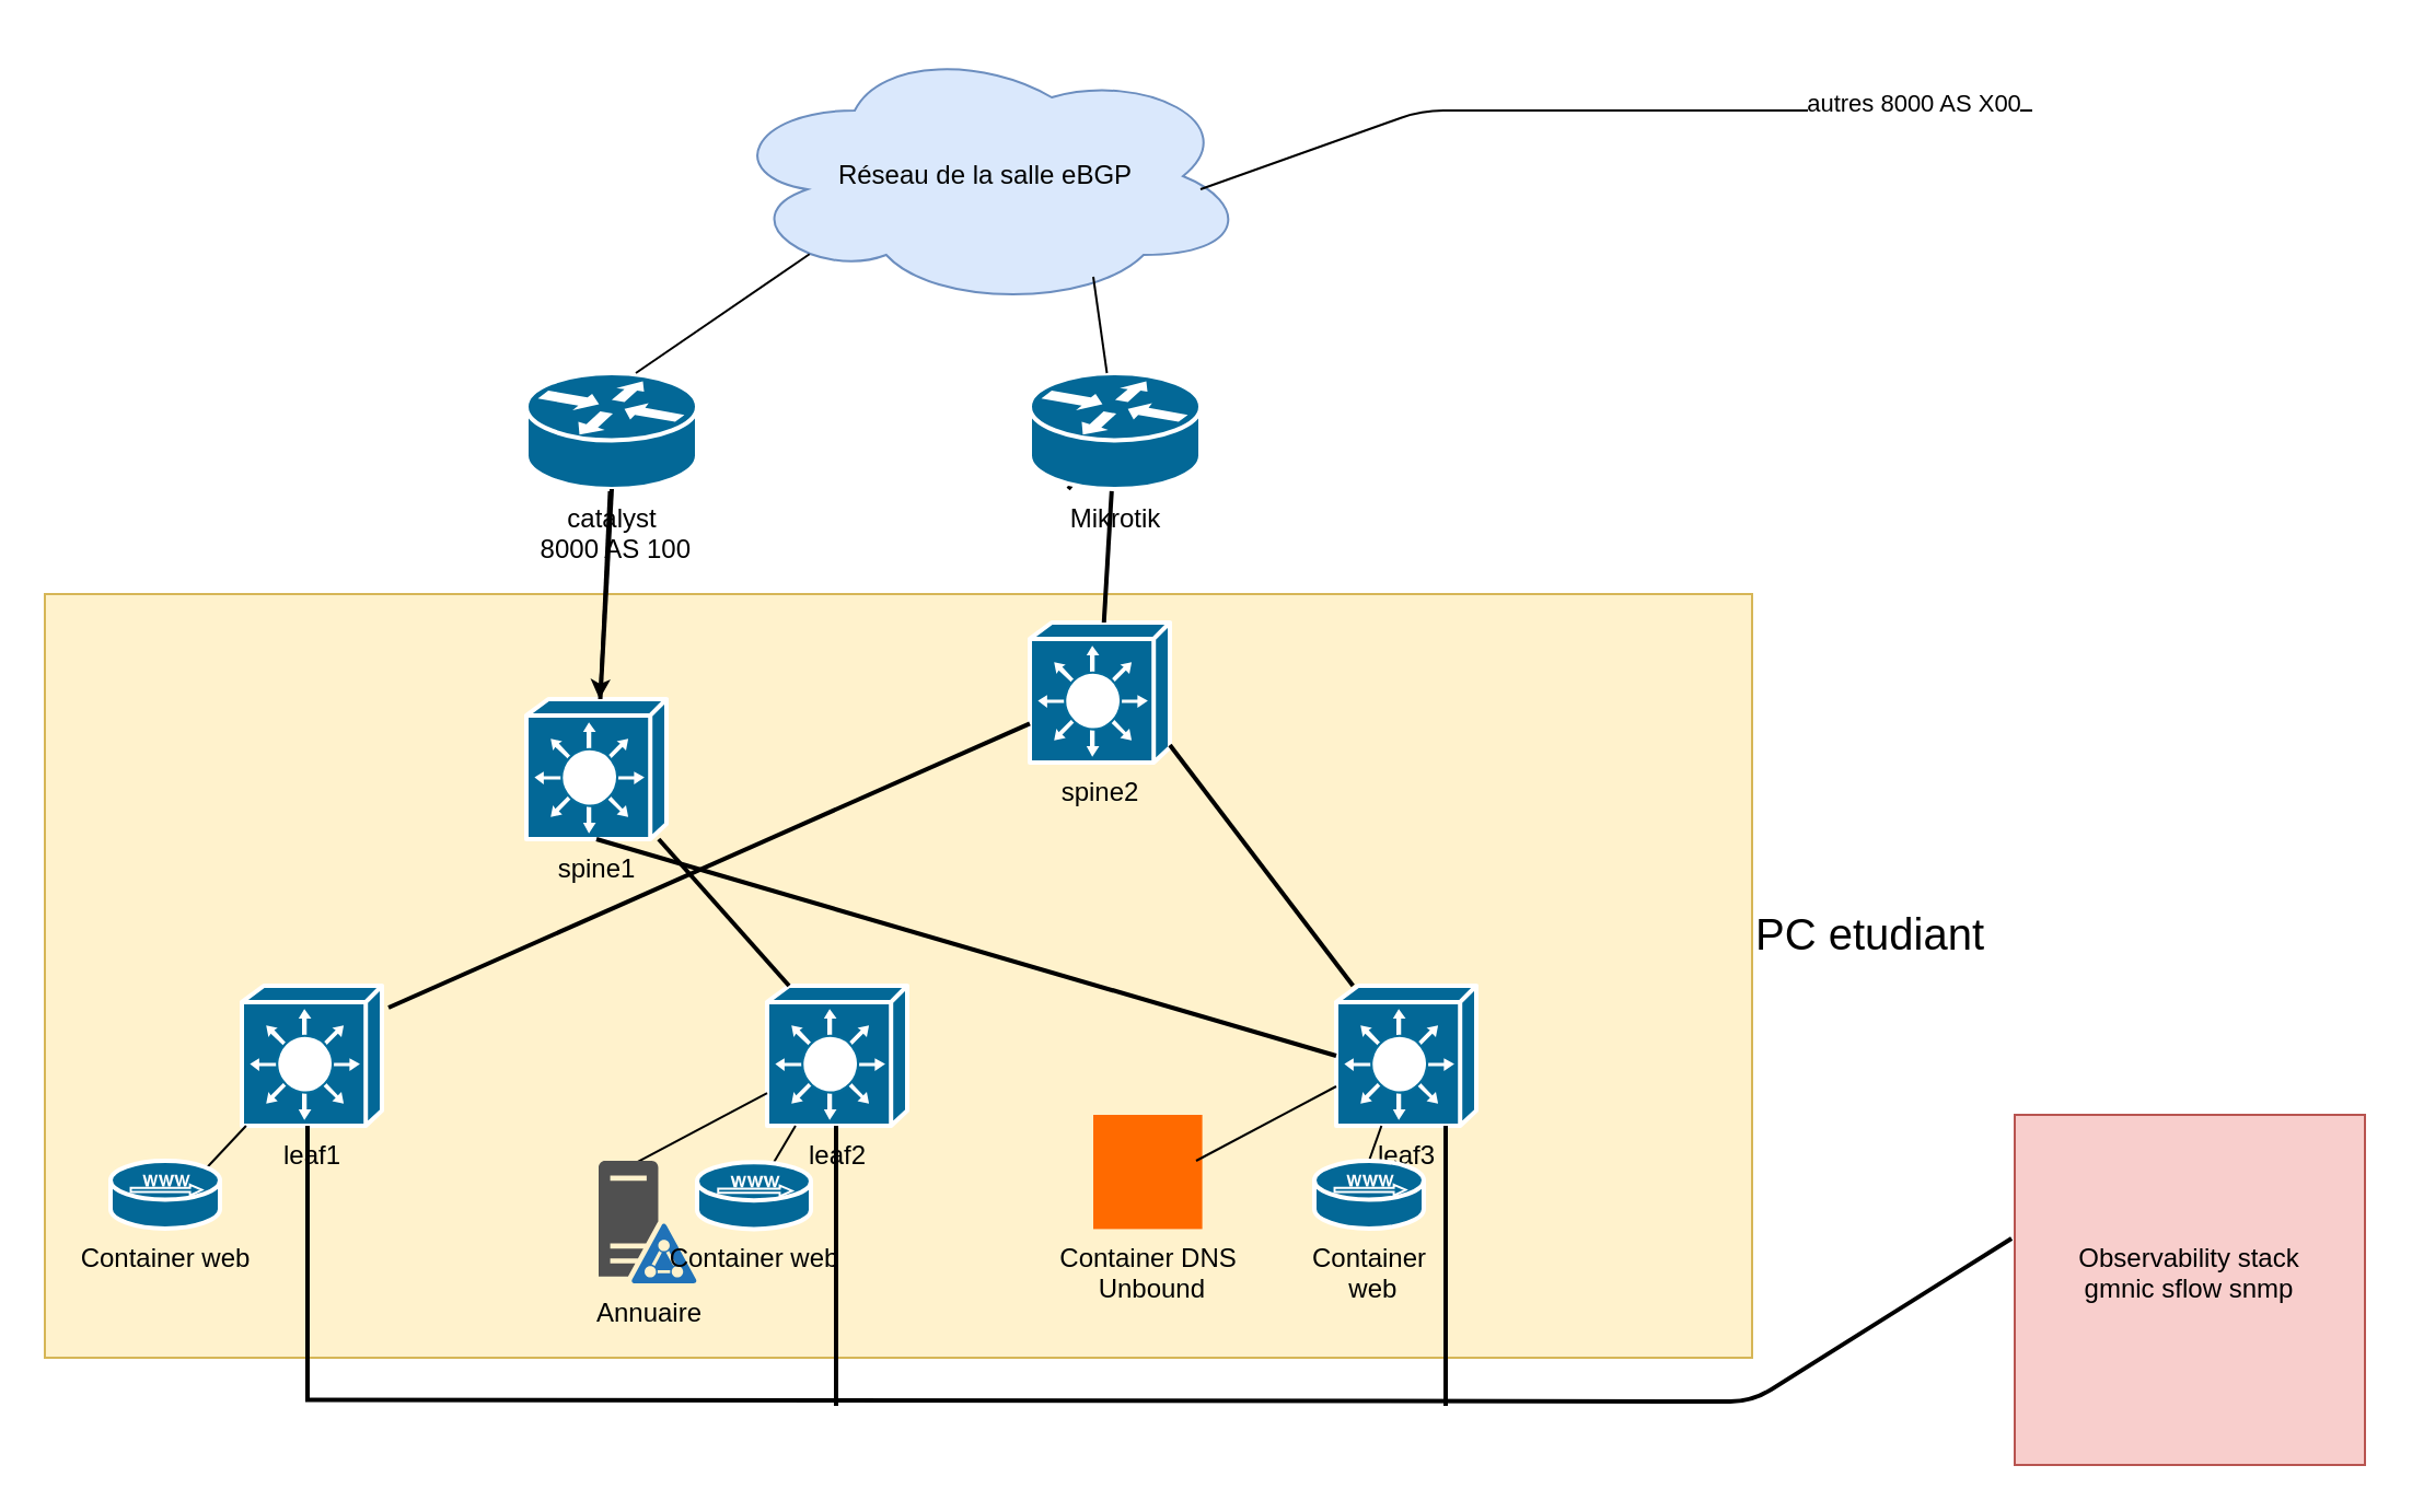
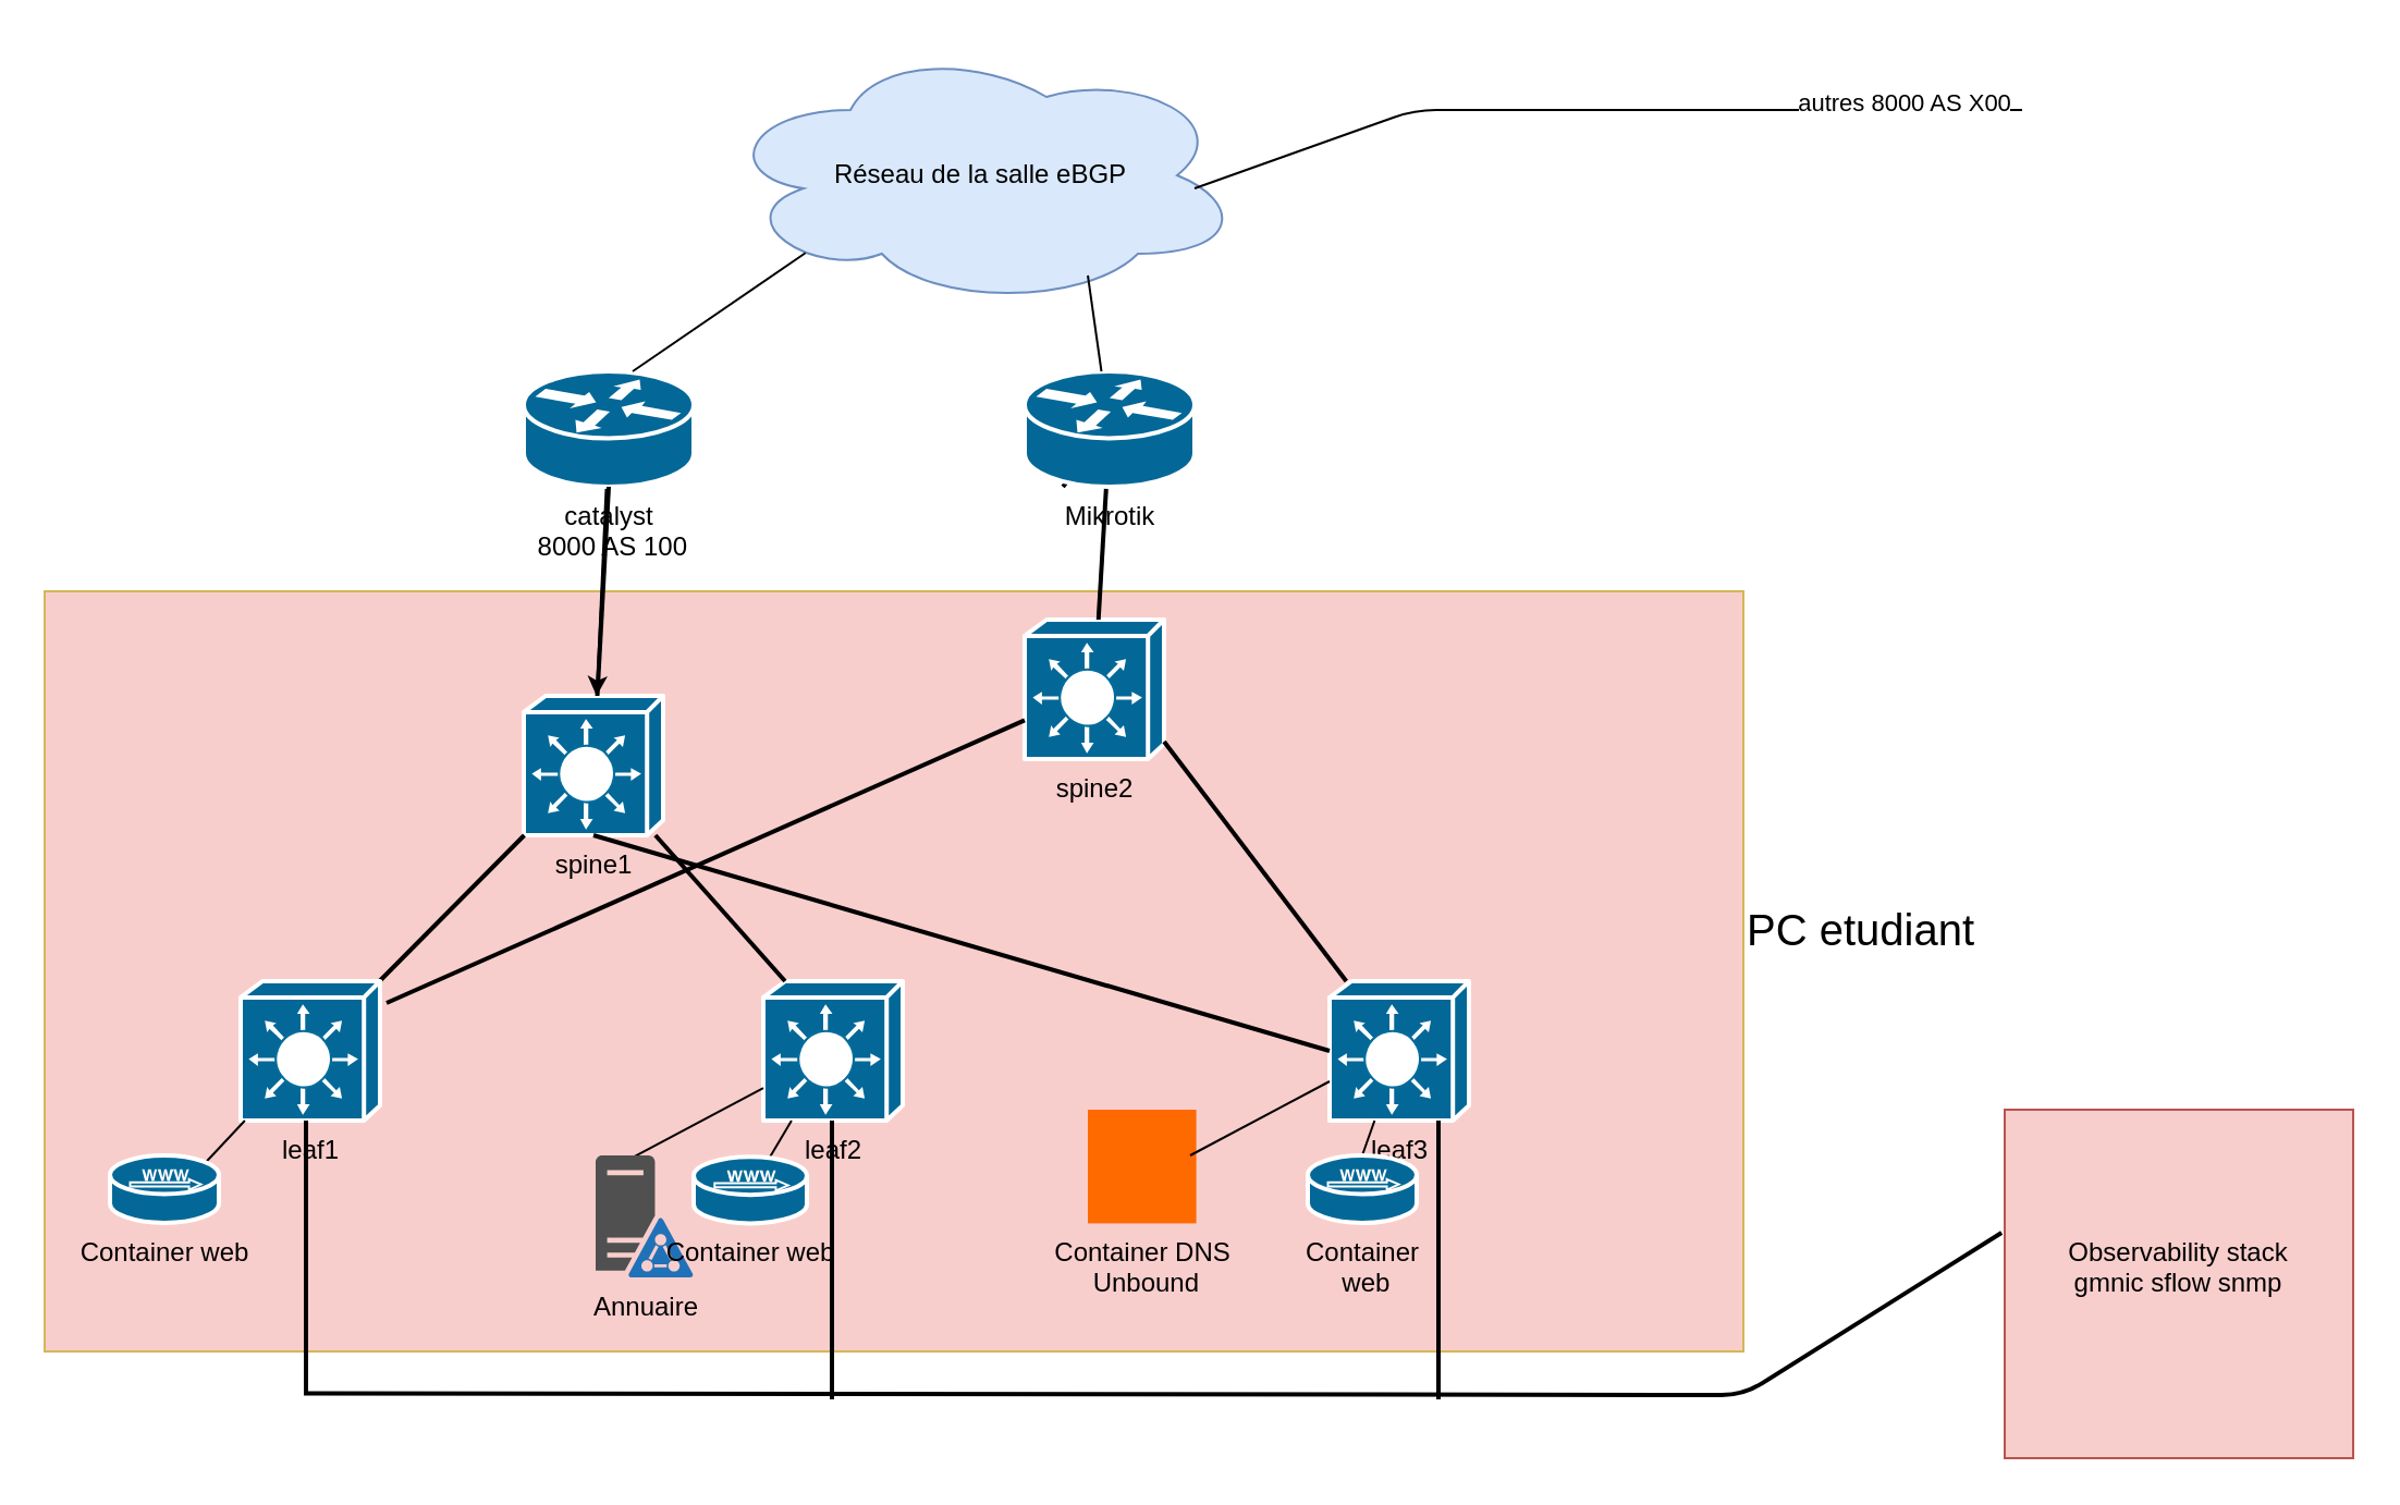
  <mxCell id="0" />
  <mxCell id="1" parent="0" />
- <mxCell id="2" value="&lt;font style=&quot;font-size: 20px;&quot;&gt;PC etudiant&amp;nbsp;&lt;/font&gt;&lt;div&gt;&lt;font style=&quot;font-size: 20px;&quot; color=&quot;#000000&quot;&gt;&lt;br&gt;&lt;/font&gt;&lt;div&gt;&lt;br&gt;&lt;/div&gt;&lt;/div&gt;" style="rounded=0;whiteSpace=wrap;html=1;fillColor=#fff2cc;strokeColor=#d6b656;labelPosition=right;verticalLabelPosition=middle;align=left;verticalAlign=middle;" parent="1" vertex="1"><mxGeometry x="20" y="271" width="780" height="349" as="geometry" /></mxCell>
+ <mxCell id="2" value="&lt;font style=&quot;font-size: 20px;&quot;&gt;PC etudiant&amp;nbsp;&lt;/font&gt;&lt;div&gt;&lt;font style=&quot;font-size: 20px;&quot; color=&quot;#000000&quot;&gt;&lt;br&gt;&lt;/font&gt;&lt;div&gt;&lt;br&gt;&lt;/div&gt;&lt;/div&gt;" style="rounded=0;whiteSpace=wrap;html=1;fillColor=#f8cecc;strokeColor=#d6b656;labelPosition=right;verticalLabelPosition=middle;align=left;verticalAlign=middle;" parent="1" vertex="1"><mxGeometry x="20" y="271" width="780" height="349" as="geometry" /></mxCell>
  <mxCell id="3" value="spine1&lt;div&gt;&lt;br&gt;&lt;/div&gt;" style="shape=mxgraph.cisco.switches.layer_3_switch;sketch=0;html=1;pointerEvents=1;dashed=0;fillColor=#036897;strokeColor=#ffffff;strokeWidth=2;verticalLabelPosition=bottom;verticalAlign=top;align=center;outlineConnect=0;" parent="1" vertex="1"><mxGeometry x="240" y="319" width="64" height="64" as="geometry" /></mxCell>
  <mxCell id="4" value="spine2" style="shape=mxgraph.cisco.switches.layer_3_switch;sketch=0;html=1;pointerEvents=1;dashed=0;fillColor=#036897;strokeColor=#ffffff;strokeWidth=2;verticalLabelPosition=bottom;verticalAlign=top;align=center;outlineConnect=0;" parent="1" vertex="1"><mxGeometry x="470" y="284" width="64" height="64" as="geometry" /></mxCell>
  <mxCell id="5" value="leaf3" style="shape=mxgraph.cisco.switches.layer_3_switch;sketch=0;html=1;pointerEvents=1;dashed=0;fillColor=#036897;strokeColor=#ffffff;strokeWidth=2;verticalLabelPosition=bottom;verticalAlign=top;align=center;outlineConnect=0;" parent="1" vertex="1"><mxGeometry x="610" y="450" width="64" height="64" as="geometry" /></mxCell>
  <mxCell id="6" value="leaf2" style="shape=mxgraph.cisco.switches.layer_3_switch;sketch=0;html=1;pointerEvents=1;dashed=0;fillColor=#036897;strokeColor=#ffffff;strokeWidth=2;verticalLabelPosition=bottom;verticalAlign=top;align=center;outlineConnect=0;" parent="1" vertex="1"><mxGeometry x="350" y="450" width="64" height="64" as="geometry" /></mxCell>
+ <mxCell id="7" style="edgeStyle=none;html=1;endArrow=none;endFill=0;strokeWidth=2;" parent="1" source="8" target="3" edge="1"><mxGeometry relative="1" as="geometry" /></mxCell>
  <mxCell id="8" value="leaf1" style="shape=mxgraph.cisco.switches.layer_3_switch;sketch=0;html=1;pointerEvents=1;dashed=0;fillColor=#036897;strokeColor=#ffffff;strokeWidth=2;verticalLabelPosition=bottom;verticalAlign=top;align=center;outlineConnect=0;" parent="1" vertex="1"><mxGeometry x="110" y="450" width="64" height="64" as="geometry" /></mxCell>
  <mxCell id="9" style="edgeStyle=none;html=1;endArrow=none;endFill=0;strokeWidth=2;" parent="1" target="4" edge="1"><mxGeometry relative="1" as="geometry"><mxPoint x="177" y="460" as="sourcePoint" /><mxPoint x="257" y="358" as="targetPoint" /></mxGeometry></mxCell>
  <mxCell id="10" style="edgeStyle=none;html=1;endArrow=none;endFill=0;strokeWidth=2;" parent="1" target="3" edge="1"><mxGeometry relative="1" as="geometry"><mxPoint x="360" y="450" as="sourcePoint" /><mxPoint x="661" y="340" as="targetPoint" /></mxGeometry></mxCell>
  <mxCell id="11" style="edgeStyle=none;html=1;endArrow=none;endFill=0;strokeWidth=2;exitX=0.5;exitY=1;exitDx=0;exitDy=0;exitPerimeter=0;entryX=0;entryY=0.5;entryDx=0;entryDy=0;entryPerimeter=0;" parent="1" source="3" target="5" edge="1"><mxGeometry relative="1" as="geometry"><mxPoint x="424" y="460" as="sourcePoint" /><mxPoint x="491" y="358" as="targetPoint" /></mxGeometry></mxCell>
  <mxCell id="12" style="edgeStyle=none;html=1;endArrow=none;endFill=0;strokeWidth=2;exitX=0.5;exitY=1;exitDx=0;exitDy=0;exitPerimeter=0;" parent="1" target="5" edge="1"><mxGeometry relative="1" as="geometry"><mxPoint x="534" y="340" as="sourcePoint" /><mxPoint x="872" y="474" as="targetPoint" /></mxGeometry></mxCell>
  <mxCell id="13" value="" style="edgeStyle=none;html=1;" parent="1" source="14" target="3" edge="1"><mxGeometry relative="1" as="geometry" /></mxCell>
  <mxCell id="14" value="catalyst&lt;div&gt;&amp;nbsp;8000 AS 100&lt;div&gt;&lt;br&gt;&lt;/div&gt;&lt;/div&gt;" style="shape=mxgraph.cisco.routers.router;sketch=0;html=1;pointerEvents=1;dashed=0;fillColor=#036897;strokeColor=#ffffff;strokeWidth=2;verticalLabelPosition=bottom;verticalAlign=top;align=center;outlineConnect=0;" parent="1" vertex="1"><mxGeometry x="240" y="170" width="78" height="53" as="geometry" /></mxCell>
  <mxCell id="15" style="edgeStyle=none;html=1;endArrow=none;endFill=0;strokeWidth=2;entryX=0.5;entryY=1;entryDx=0;entryDy=0;entryPerimeter=0;" parent="1" source="3" target="14" edge="1"><mxGeometry relative="1" as="geometry"><mxPoint x="174" y="325" as="sourcePoint" /><mxPoint x="254" y="223" as="targetPoint" /></mxGeometry></mxCell>
  <mxCell id="16" style="edgeStyle=none;html=1;endArrow=none;endFill=0;strokeWidth=2;" parent="1" source="21" edge="1"><mxGeometry relative="1" as="geometry"><mxPoint x="276" y="294" as="sourcePoint" /><mxPoint x="490" y="220" as="targetPoint" /></mxGeometry></mxCell>
  <mxCell id="17" style="edgeStyle=none;html=1;endArrow=none;endFill=0;strokeWidth=2;" parent="1" edge="1"><mxGeometry relative="1" as="geometry"><mxPoint x="140" y="640" as="sourcePoint" /><mxPoint x="140" y="514" as="targetPoint" /></mxGeometry></mxCell>
  <mxCell id="18" style="edgeStyle=none;html=1;endArrow=none;endFill=0;strokeWidth=2;" parent="1" edge="1"><mxGeometry relative="1" as="geometry"><mxPoint x="381.5" y="642" as="sourcePoint" /><mxPoint x="381.5" y="514" as="targetPoint" /></mxGeometry></mxCell>
  <mxCell id="19" style="edgeStyle=none;html=1;endArrow=none;endFill=0;strokeWidth=2;exitX=-0.009;exitY=0.353;exitDx=0;exitDy=0;exitPerimeter=0;entryX=-1;entryY=0.994;entryDx=0;entryDy=0;entryPerimeter=0;" parent="1" source="22" target="17" edge="1"><mxGeometry relative="1" as="geometry"><mxPoint x="870" y="490" as="sourcePoint" /><mxPoint x="640" y="638" as="targetPoint" /><Array as="points"><mxPoint x="800" y="640" /></Array></mxGeometry></mxCell>
  <mxCell id="20" value="" style="edgeStyle=none;html=1;endArrow=none;endFill=0;strokeWidth=2;" parent="1" source="4" target="21" edge="1"><mxGeometry relative="1" as="geometry"><mxPoint x="498" y="284" as="sourcePoint" /><mxPoint x="490" y="220" as="targetPoint" /></mxGeometry></mxCell>
  <mxCell id="21" value="&lt;div&gt;&lt;div&gt;Mikrotik&lt;/div&gt;&lt;/div&gt;" style="shape=mxgraph.cisco.routers.router;sketch=0;html=1;pointerEvents=1;dashed=0;fillColor=#036897;strokeColor=#ffffff;strokeWidth=2;verticalLabelPosition=bottom;verticalAlign=top;align=center;outlineConnect=0;" parent="1" vertex="1"><mxGeometry x="470" y="170" width="78" height="53" as="geometry" /></mxCell>
  <mxCell id="22" value="&lt;div&gt;Observability stack&lt;/div&gt;&lt;div&gt;gmnic sflow snmp&lt;/div&gt;&lt;div&gt;&lt;br&gt;&lt;/div&gt;" style="whiteSpace=wrap;html=1;aspect=fixed;fillColor=#f8cecc;strokeColor=#b85450;" parent="1" vertex="1"><mxGeometry x="920" y="509" width="160" height="160" as="geometry" /></mxCell>
  <mxCell id="23" value="Réseau de la salle eBGP" style="ellipse;shape=cloud;whiteSpace=wrap;html=1;fillColor=#dae8fc;strokeColor=#6c8ebf;" parent="1" vertex="1"><mxGeometry x="330" y="20" width="240" height="120" as="geometry" /></mxCell>
  <mxCell id="24" value="" style="endArrow=none;html=1;entryX=0.164;entryY=0.797;entryDx=0;entryDy=0;entryPerimeter=0;" parent="1" target="23" edge="1"><mxGeometry width="50" height="50" relative="1" as="geometry"><mxPoint x="290" y="170" as="sourcePoint" /><mxPoint x="340" y="120" as="targetPoint" /></mxGeometry></mxCell>
  <mxCell id="25" value="" style="endArrow=none;html=1;entryX=0.164;entryY=0.797;entryDx=0;entryDy=0;entryPerimeter=0;" parent="1" source="21" edge="1"><mxGeometry width="50" height="50" relative="1" as="geometry"><mxPoint x="420" y="180" as="sourcePoint" /><mxPoint x="499" y="126" as="targetPoint" /></mxGeometry></mxCell>
  <mxCell id="26" style="edgeStyle=none;html=1;exitX=0.88;exitY=0.1;exitDx=0;exitDy=0;exitPerimeter=0;endArrow=none;endFill=0;" parent="1" source="27" target="8" edge="1"><mxGeometry relative="1" as="geometry" /></mxCell>
  <mxCell id="27" value="Container web" style="shape=mxgraph.cisco.servers.microwebserver;sketch=0;html=1;pointerEvents=1;dashed=0;fillColor=#036897;strokeColor=#ffffff;strokeWidth=2;verticalLabelPosition=bottom;verticalAlign=top;align=center;outlineConnect=0;" parent="1" vertex="1"><mxGeometry x="50" y="530" width="50" height="31" as="geometry" /></mxCell>
  <mxCell id="28" style="html=1;exitX=0.12;exitY=0.1;exitDx=0;exitDy=0;exitPerimeter=0;endArrow=none;endFill=0;" parent="1" target="6" edge="1"><mxGeometry relative="1" as="geometry"><mxPoint x="320" y="610" as="targetPoint" /><mxPoint x="286" y="533.1" as="sourcePoint" /></mxGeometry></mxCell>
  <mxCell id="29" style="edgeStyle=none;html=1;exitX=0.5;exitY=0;exitDx=0;exitDy=0;exitPerimeter=0;endArrow=none;endFill=0;" parent="1" source="30" target="5" edge="1"><mxGeometry relative="1" as="geometry" /></mxCell>
  <mxCell id="30" value="Container&lt;div&gt;&lt;span style=&quot;background-color: transparent;&quot;&gt;&amp;nbsp;web&lt;/span&gt;&lt;br&gt;&lt;/div&gt;" style="shape=mxgraph.cisco.servers.microwebserver;sketch=0;html=1;pointerEvents=1;dashed=0;fillColor=#036897;strokeColor=#ffffff;strokeWidth=2;verticalLabelPosition=bottom;verticalAlign=top;align=center;outlineConnect=0;" parent="1" vertex="1"><mxGeometry x="600" y="530" width="50" height="31" as="geometry" /></mxCell>
  <mxCell id="31" value="" style="endArrow=none;html=1;entryX=0.164;entryY=0.797;entryDx=0;entryDy=0;entryPerimeter=0;" parent="1" edge="1"><mxGeometry width="50" height="50" relative="1" as="geometry"><mxPoint x="928" y="50" as="sourcePoint" /><mxPoint x="548" y="86" as="targetPoint" /><Array as="points"><mxPoint x="649" y="50" /></Array></mxGeometry></mxCell>
  <mxCell id="32" value="autres 8000 AS X00" style="edgeLabel;html=1;align=center;verticalAlign=middle;resizable=0;points=[];" parent="31" vertex="1" connectable="0"><mxGeometry x="-0.714" y="-4" relative="1" as="geometry"><mxPoint as="offset" /></mxGeometry></mxCell>
  <mxCell id="33" value="Container DNS&lt;div&gt;&amp;nbsp;Unbound&lt;div&gt;&lt;br&gt;&lt;/div&gt;&lt;/div&gt;" style="points=[];aspect=fixed;html=1;align=center;shadow=0;dashed=0;fillColor=#FF6A00;strokeColor=none;shape=mxgraph.alibaba_cloud.dns_privatezone_02;labelPosition=center;verticalLabelPosition=bottom;verticalAlign=top;" parent="1" vertex="1"><mxGeometry x="499" y="509" width="49.8" height="52.2" as="geometry" /></mxCell>
  <mxCell id="34" style="html=1;exitX=0.12;exitY=0.1;exitDx=0;exitDy=0;exitPerimeter=0;endArrow=none;endFill=0;" parent="1" edge="1"><mxGeometry relative="1" as="geometry"><mxPoint x="610" y="496" as="targetPoint" /><mxPoint x="546" y="530" as="sourcePoint" /></mxGeometry></mxCell>
  <mxCell id="35" style="edgeStyle=none;html=1;endArrow=none;endFill=0;strokeWidth=2;" parent="1" edge="1"><mxGeometry relative="1" as="geometry"><mxPoint x="660" y="642" as="sourcePoint" /><mxPoint x="660" y="514" as="targetPoint" /></mxGeometry></mxCell>
  <mxCell id="36" value="Annuaire" style="sketch=0;pointerEvents=1;shadow=0;dashed=0;html=1;strokeColor=none;fillColor=#505050;labelPosition=center;verticalLabelPosition=bottom;verticalAlign=top;outlineConnect=0;align=center;shape=mxgraph.office.servers.active_directory_federation_services_server_blue;" vertex="1" parent="1"><mxGeometry x="273" y="530" width="45" height="56" as="geometry" /></mxCell>
  <mxCell id="37" value="" style="edgeStyle=none;html=1;endArrow=none;endFill=0;" edge="1" parent="1" source="38" target="6"><mxGeometry relative="1" as="geometry" /></mxCell>
  <mxCell id="38" value="Container web" style="shape=mxgraph.cisco.servers.microwebserver;sketch=0;html=1;pointerEvents=1;dashed=0;fillColor=#036897;strokeColor=#ffffff;strokeWidth=2;verticalLabelPosition=bottom;verticalAlign=top;align=center;outlineConnect=0;" vertex="1" parent="1"><mxGeometry x="318" y="530.6" width="52" height="30.6" as="geometry" /></mxCell>
